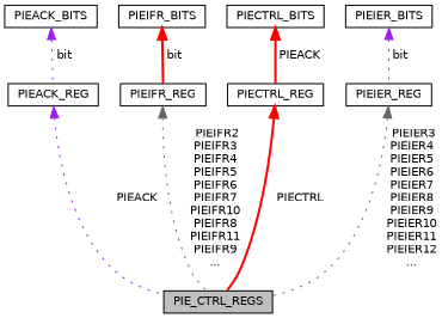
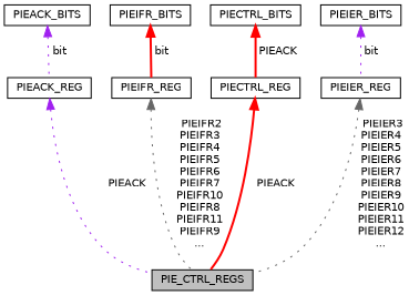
  digraph {
    node [color=black fillcolor=white fontname=Helvetica fontsize=10 shape=record style=filled]
    edge [color=purple dir=back fontname=Helvetica fontsize=10 labelfontname=Helvetica labelfontsize=10 style=dotted]
    n1 [fillcolor=grey75 fontcolor=black height=0.2 label=PIE_CTRL_REGS width=0.4]
    n2 [height=0.2 label=PIEACK_REG width=0.4]
    n3 [height=0.2 label=PIEACK_BITS width=0.4]
    n4 [height=0.2 label=PIEIFR_REG width=0.4]
    n5 [height=0.2 label=PIEIFR_BITS width=0.4]
    n6 [height=0.2 label=PIECTRL_REG width=0.4]
    n7 [height=0.2 label=PIECTRL_BITS width=0.4]
    n8 [height=0.2 label=PIEIER_REG width=0.4]
    n9 [height=0.2 label=PIEIER_BITS width=0.4]
    n2 -> n1 [label=" PIEACK"]
    n3 -> n2 [label=" bit"]
    n4 -> n1 [color=gray40 label=" PIEIFR2\nPIEIFR3\nPIEIFR4\nPIEIFR5\nPIEIFR6\nPIEIFR7\nPIEIFR10\nPIEIFR8\nPIEIFR11\nPIEIFR9\n..."]
    n5 -> n4 [color=red label=" bit" style=bold]
-   n6 -> n1 [color=red label=" PIECTRL" style=bold]
+   n6 -> n1 [color=red label=" PIEACK" style=bold]
    n7 -> n6 [color=red label=" PIEACK" style=bold]
    n8 -> n1 [color=gray40 label=" PIEIER3\nPIEIER4\nPIEIER5\nPIEIER6\nPIEIER7\nPIEIER8\nPIEIER9\nPIEIER10\nPIEIER11\nPIEIER12\n..."]
    n9 -> n8 [label=" bit"]
  }
